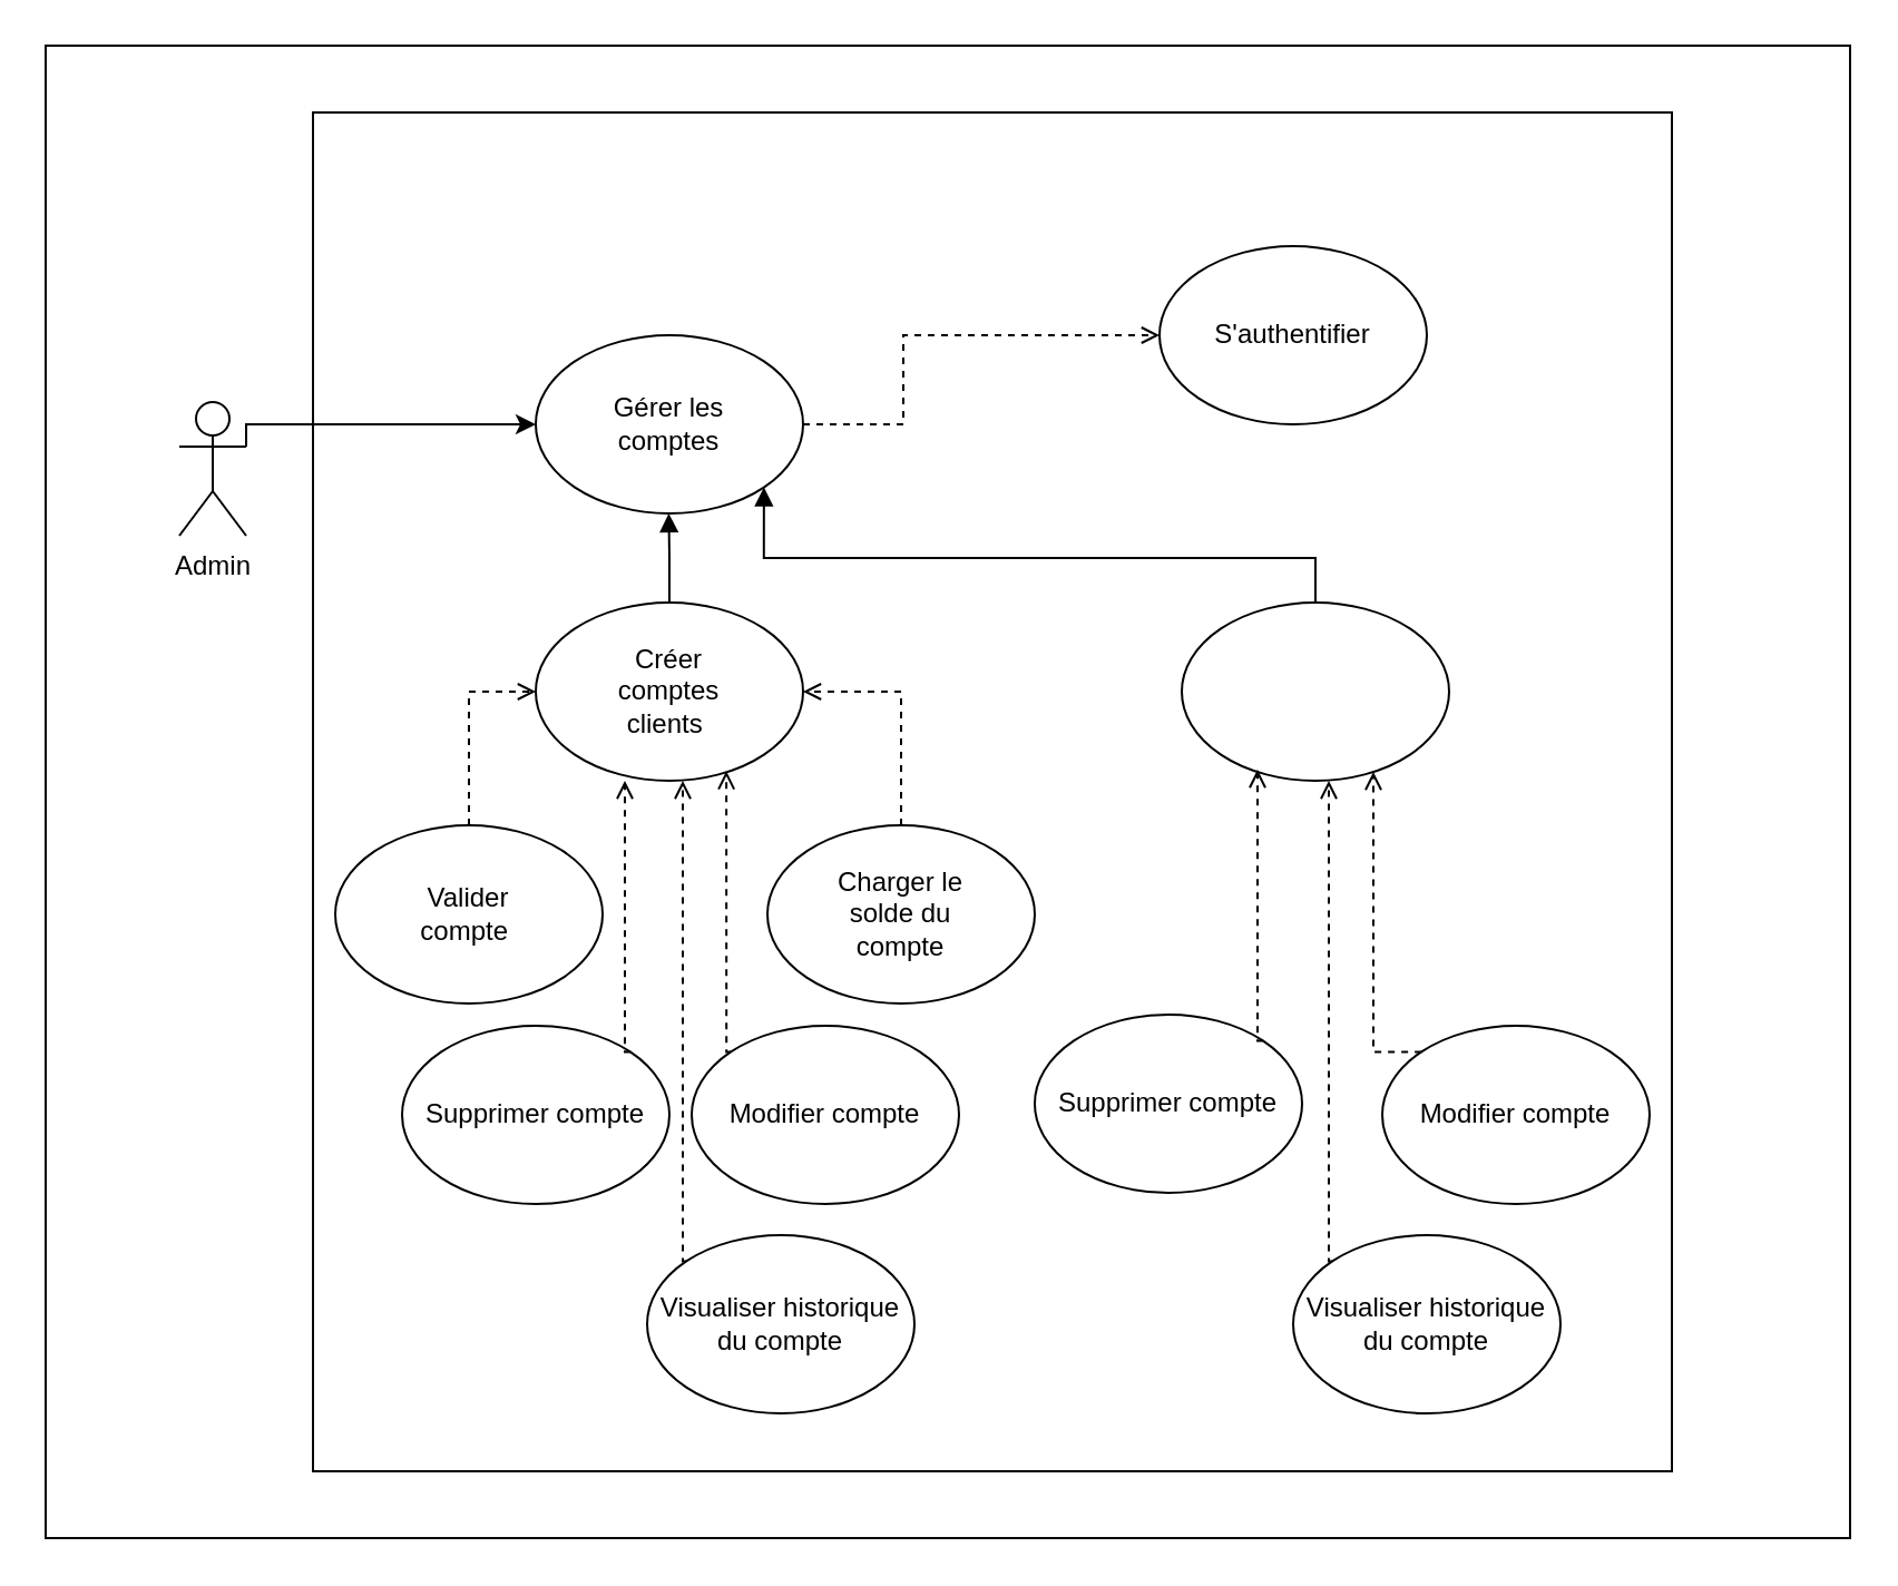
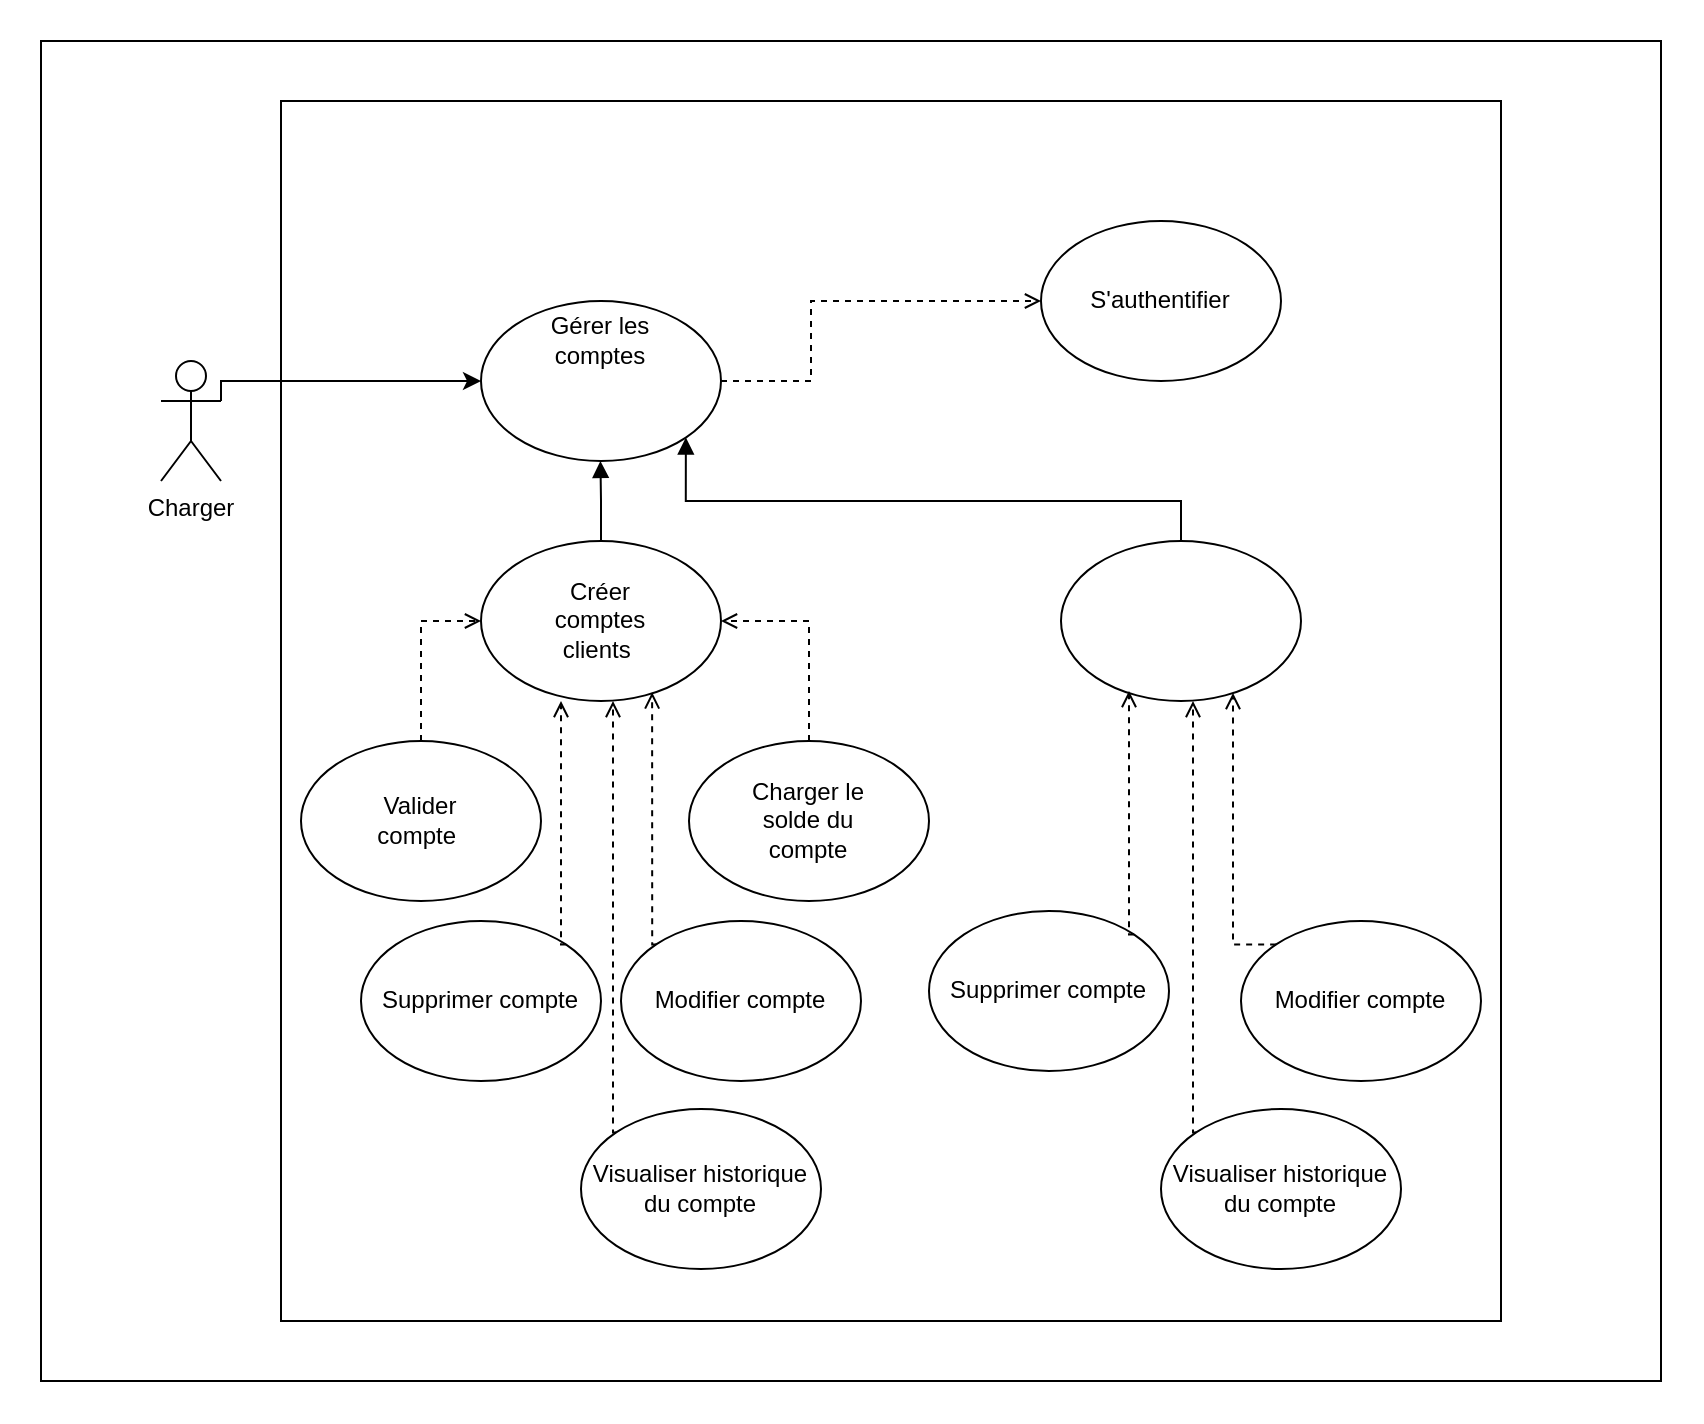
  <mxCell id="0" />
  <mxCell id="1" parent="0" />
  <mxCell id="2" value="" style="rounded=0;whiteSpace=wrap;html=1;" vertex="1" parent="1"><mxGeometry x="20" y="20" width="810" height="670" as="geometry" /></mxCell>
  <mxCell id="3" value="" style="whiteSpace=wrap;html=1;aspect=fixed;" vertex="1" parent="1"><mxGeometry x="140" y="50" width="610" height="610" as="geometry" /></mxCell>
  <mxCell id="4" style="edgeStyle=orthogonalEdgeStyle;rounded=0;orthogonalLoop=1;jettySize=auto;html=1;exitX=1;exitY=0.333;exitDx=0;exitDy=0;exitPerimeter=0;" edge="1" parent="1" source="5" target="10"><mxGeometry relative="1" as="geometry"><Array as="points"><mxPoint x="110" y="190" /></Array></mxGeometry></mxCell>
- <mxCell id="5" value="Admin" style="shape=umlActor;verticalLabelPosition=bottom;verticalAlign=top;html=1;outlineConnect=0;" vertex="1" parent="1"><mxGeometry x="80" y="180" width="30" height="60" as="geometry" /></mxCell>
+ <mxCell id="5" value="Charger" style="shape=umlActor;verticalLabelPosition=bottom;verticalAlign=top;html=1;outlineConnect=0;" vertex="1" parent="1"><mxGeometry x="80" y="180" width="30" height="60" as="geometry" /></mxCell>
  <mxCell id="6" value="" style="group" vertex="1" connectable="0" parent="1"><mxGeometry x="520" y="110" width="120" height="80" as="geometry" /></mxCell>
  <mxCell id="7" value="" style="ellipse;whiteSpace=wrap;html=1;" vertex="1" parent="6"><mxGeometry width="120" height="80" as="geometry" /></mxCell>
  <mxCell id="8" value="S'authentifier" style="text;html=1;strokeColor=none;fillColor=none;align=center;verticalAlign=middle;whiteSpace=wrap;rounded=0;" vertex="1" parent="6"><mxGeometry x="30" y="25" width="60" height="30" as="geometry" /></mxCell>
  <mxCell id="9" value="" style="group" vertex="1" connectable="0" parent="1"><mxGeometry x="240" y="150" width="120" height="80" as="geometry" /></mxCell>
  <mxCell id="10" value="" style="ellipse;whiteSpace=wrap;html=1;" vertex="1" parent="9"><mxGeometry width="120" height="80" as="geometry" /></mxCell>
- <mxCell id="11" value="Gérer les comptes" style="text;html=1;strokeColor=none;fillColor=none;align=center;verticalAlign=middle;whiteSpace=wrap;rounded=0;" vertex="1" parent="9"><mxGeometry x="30" y="25" width="60" height="30" as="geometry" /></mxCell>
+ <mxCell id="11" value="Gérer les comptes" style="text;html=1;strokeColor=none;fillColor=none;align=center;verticalAlign=middle;whiteSpace=wrap;rounded=0;" vertex="1" parent="9"><mxGeometry x="30" y="5" width="60" height="30" as="geometry" /></mxCell>
  <mxCell id="12" style="edgeStyle=orthogonalEdgeStyle;rounded=0;orthogonalLoop=1;jettySize=auto;html=1;exitX=1;exitY=0.5;exitDx=0;exitDy=0;entryX=0;entryY=0.5;entryDx=0;entryDy=0;dashed=1;endArrow=open;endFill=0;" edge="1" parent="1" source="10" target="7"><mxGeometry relative="1" as="geometry"><Array as="points"><mxPoint x="405" y="190" /><mxPoint x="405" y="150" /></Array></mxGeometry></mxCell>
  <mxCell id="13" value="" style="group" vertex="1" connectable="0" parent="1"><mxGeometry x="530" y="270" width="120" height="80" as="geometry" /></mxCell>
  <mxCell id="14" value="" style="ellipse;whiteSpace=wrap;html=1;" vertex="1" parent="13"><mxGeometry width="120" height="80" as="geometry" /></mxCell>
  <mxCell id="15" value="" style="group" vertex="1" connectable="0" parent="1"><mxGeometry x="240" y="270" width="120" height="80" as="geometry" /></mxCell>
  <mxCell id="16" style="edgeStyle=orthogonalEdgeStyle;rounded=0;orthogonalLoop=1;jettySize=auto;html=1;exitX=0.5;exitY=0;exitDx=0;exitDy=0;fontColor=none;endArrow=block;endFill=1;" edge="1" parent="15" source="17"><mxGeometry relative="1" as="geometry"><mxPoint x="59.706" y="-40.0" as="targetPoint" /></mxGeometry></mxCell>
  <mxCell id="17" value="" style="ellipse;whiteSpace=wrap;html=1;" vertex="1" parent="15"><mxGeometry width="120" height="80" as="geometry" /></mxCell>
  <mxCell id="18" value="Créer comptes clients&amp;nbsp;" style="text;html=1;strokeColor=none;fillColor=none;align=center;verticalAlign=middle;whiteSpace=wrap;rounded=0;" vertex="1" parent="15"><mxGeometry x="30" y="25" width="60" height="30" as="geometry" /></mxCell>
  <mxCell id="19" value="" style="group" vertex="1" connectable="0" parent="1"><mxGeometry x="150" y="370" width="120" height="80" as="geometry" /></mxCell>
  <mxCell id="20" value="" style="ellipse;whiteSpace=wrap;html=1;" vertex="1" parent="19"><mxGeometry width="120" height="80" as="geometry" /></mxCell>
  <mxCell id="21" value="Valider compte&amp;nbsp;" style="text;html=1;strokeColor=none;fillColor=none;align=center;verticalAlign=middle;whiteSpace=wrap;rounded=0;fontColor=none;" vertex="1" parent="19"><mxGeometry x="30" y="25" width="60" height="30" as="geometry" /></mxCell>
  <mxCell id="22" value="" style="group" vertex="1" connectable="0" parent="1"><mxGeometry x="344" y="370" width="120" height="80" as="geometry" /></mxCell>
  <mxCell id="23" value="" style="ellipse;whiteSpace=wrap;html=1;fontColor=none;" vertex="1" parent="22"><mxGeometry width="120" height="80" as="geometry" /></mxCell>
  <mxCell id="24" value="Charger le solde du compte" style="text;html=1;strokeColor=none;fillColor=none;align=center;verticalAlign=middle;whiteSpace=wrap;rounded=0;fontColor=none;" vertex="1" parent="22"><mxGeometry x="30" y="25" width="60" height="30" as="geometry" /></mxCell>
  <mxCell id="25" value="" style="group" vertex="1" connectable="0" parent="1"><mxGeometry x="180" y="460" width="120" height="80" as="geometry" /></mxCell>
  <mxCell id="26" value="Supprimer compte" style="ellipse;whiteSpace=wrap;html=1;fontColor=none;" vertex="1" parent="25"><mxGeometry width="120" height="80" as="geometry" /></mxCell>
  <mxCell id="27" value="" style="group" vertex="1" connectable="0" parent="1"><mxGeometry x="310" y="460" width="120" height="80" as="geometry" /></mxCell>
  <mxCell id="28" value="Modifier compte" style="ellipse;whiteSpace=wrap;html=1;fontColor=none;" vertex="1" parent="27"><mxGeometry width="120" height="80" as="geometry" /></mxCell>
  <mxCell id="29" style="edgeStyle=orthogonalEdgeStyle;rounded=0;orthogonalLoop=1;jettySize=auto;html=1;exitX=0.5;exitY=0;exitDx=0;exitDy=0;entryX=1;entryY=0.5;entryDx=0;entryDy=0;fontColor=none;endArrow=open;endFill=0;dashed=1;" edge="1" parent="1" source="23" target="17"><mxGeometry relative="1" as="geometry"><Array as="points"><mxPoint x="404" y="310" /></Array></mxGeometry></mxCell>
  <mxCell id="30" style="edgeStyle=orthogonalEdgeStyle;rounded=0;orthogonalLoop=1;jettySize=auto;html=1;exitX=0.5;exitY=0;exitDx=0;exitDy=0;fontColor=none;endArrow=open;endFill=0;entryX=0;entryY=0.5;entryDx=0;entryDy=0;dashed=1;" edge="1" parent="1" source="20" target="17"><mxGeometry relative="1" as="geometry"><mxPoint x="260" y="310" as="targetPoint" /></mxGeometry></mxCell>
  <mxCell id="31" style="edgeStyle=orthogonalEdgeStyle;rounded=0;orthogonalLoop=1;jettySize=auto;html=1;exitX=1;exitY=0;exitDx=0;exitDy=0;dashed=1;fontColor=none;endArrow=open;endFill=0;" edge="1" parent="1" source="26"><mxGeometry relative="1" as="geometry"><mxPoint x="280" y="350" as="targetPoint" /><Array as="points"><mxPoint x="280" y="472" /></Array></mxGeometry></mxCell>
  <mxCell id="32" style="edgeStyle=orthogonalEdgeStyle;rounded=0;orthogonalLoop=1;jettySize=auto;html=1;exitX=0;exitY=0;exitDx=0;exitDy=0;entryX=0.713;entryY=0.946;entryDx=0;entryDy=0;entryPerimeter=0;dashed=1;fontColor=none;endArrow=open;endFill=0;" edge="1" parent="1" source="28" target="17"><mxGeometry relative="1" as="geometry"><Array as="points"><mxPoint x="326" y="472" /></Array></mxGeometry></mxCell>
  <mxCell id="33" style="edgeStyle=orthogonalEdgeStyle;rounded=0;orthogonalLoop=1;jettySize=auto;html=1;exitX=0.5;exitY=0;exitDx=0;exitDy=0;entryX=1;entryY=1;entryDx=0;entryDy=0;fontColor=none;endArrow=block;endFill=1;" edge="1" parent="1" source="14" target="10"><mxGeometry relative="1" as="geometry" /></mxCell>
  <mxCell id="34" value="" style="group" vertex="1" connectable="0" parent="1"><mxGeometry x="464" y="455" width="120" height="80" as="geometry" /></mxCell>
  <mxCell id="35" value="Supprimer compte" style="ellipse;whiteSpace=wrap;html=1;fontColor=none;" vertex="1" parent="34"><mxGeometry width="120" height="80" as="geometry" /></mxCell>
  <mxCell id="36" style="edgeStyle=orthogonalEdgeStyle;rounded=0;orthogonalLoop=1;jettySize=auto;html=1;exitX=1;exitY=0;exitDx=0;exitDy=0;dashed=1;fontColor=none;endArrow=open;endFill=0;" edge="1" parent="1" source="35"><mxGeometry relative="1" as="geometry"><mxPoint x="564" y="345" as="targetPoint" /><Array as="points"><mxPoint x="564" y="467" /></Array></mxGeometry></mxCell>
  <mxCell id="37" value="" style="group" vertex="1" connectable="0" parent="1"><mxGeometry x="620" y="460" width="120" height="80" as="geometry" /></mxCell>
  <mxCell id="38" value="Modifier compte" style="ellipse;whiteSpace=wrap;html=1;fontColor=none;" vertex="1" parent="37"><mxGeometry width="120" height="80" as="geometry" /></mxCell>
  <mxCell id="39" style="edgeStyle=orthogonalEdgeStyle;rounded=0;orthogonalLoop=1;jettySize=auto;html=1;exitX=0;exitY=0;exitDx=0;exitDy=0;entryX=0.713;entryY=0.946;entryDx=0;entryDy=0;entryPerimeter=0;dashed=1;fontColor=none;endArrow=open;endFill=0;" edge="1" parent="1" source="38"><mxGeometry relative="1" as="geometry"><mxPoint x="616" y="346" as="targetPoint" /><Array as="points"><mxPoint x="616" y="472" /></Array></mxGeometry></mxCell>
  <mxCell id="40" value="" style="group" vertex="1" connectable="0" parent="1"><mxGeometry x="290" y="554" width="120" height="80" as="geometry" /></mxCell>
  <mxCell id="41" value="Visualiser historique du compte" style="ellipse;whiteSpace=wrap;html=1;fontColor=none;" vertex="1" parent="40"><mxGeometry width="120" height="80" as="geometry" /></mxCell>
  <mxCell id="42" style="edgeStyle=orthogonalEdgeStyle;rounded=0;orthogonalLoop=1;jettySize=auto;html=1;exitX=0;exitY=0;exitDx=0;exitDy=0;dashed=1;fontColor=none;endArrow=open;endFill=0;" edge="1" parent="1" source="41"><mxGeometry relative="1" as="geometry"><mxPoint x="306" y="350" as="targetPoint" /><Array as="points"><mxPoint x="306" y="566" /></Array></mxGeometry></mxCell>
  <mxCell id="43" value="" style="group" vertex="1" connectable="0" parent="1"><mxGeometry x="580" y="554" width="120" height="80" as="geometry" /></mxCell>
  <mxCell id="44" value="Visualiser historique du compte" style="ellipse;whiteSpace=wrap;html=1;fontColor=none;" vertex="1" parent="43"><mxGeometry width="120" height="80" as="geometry" /></mxCell>
  <mxCell id="45" style="edgeStyle=orthogonalEdgeStyle;rounded=0;orthogonalLoop=1;jettySize=auto;html=1;exitX=0;exitY=0;exitDx=0;exitDy=0;dashed=1;fontColor=none;endArrow=open;endFill=0;" edge="1" parent="1" source="44"><mxGeometry relative="1" as="geometry"><mxPoint x="596" y="350" as="targetPoint" /><Array as="points"><mxPoint x="596" y="566" /></Array></mxGeometry></mxCell>
